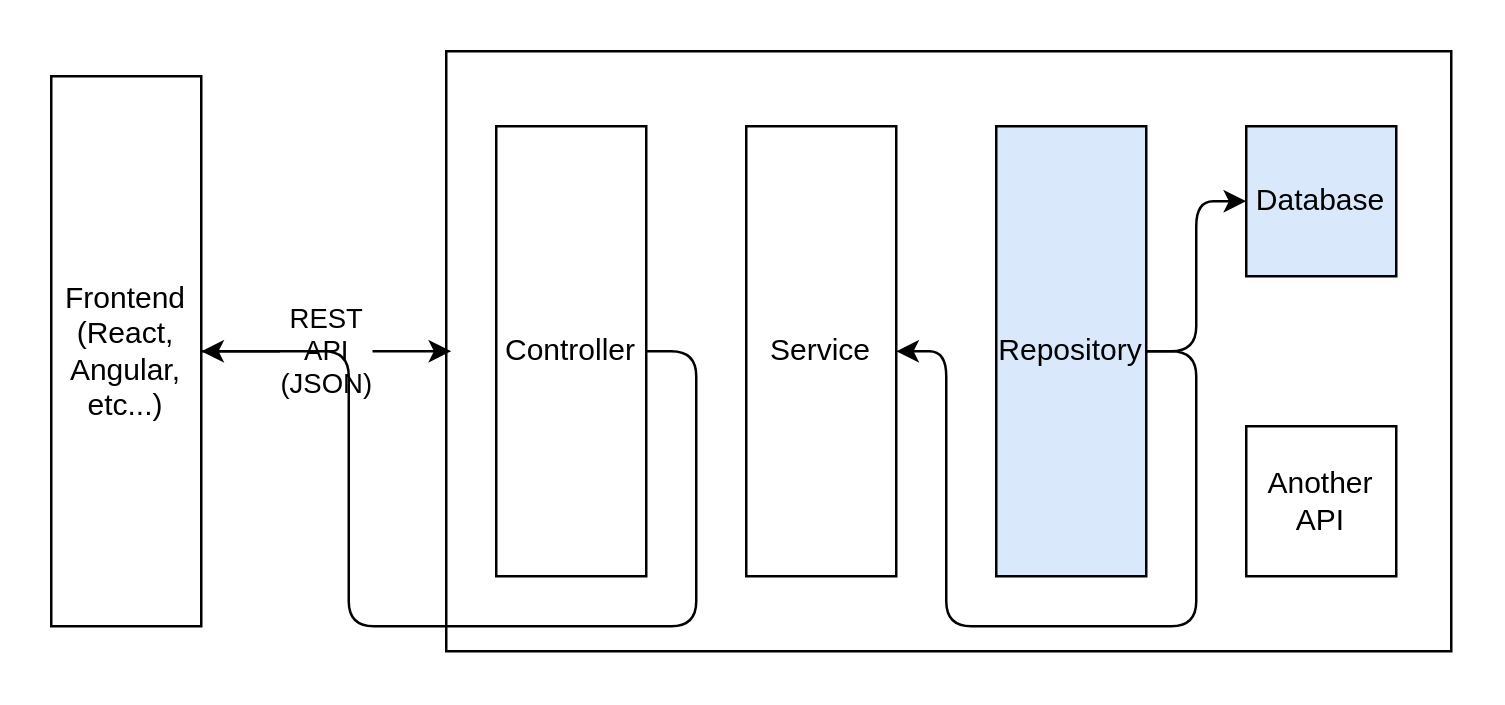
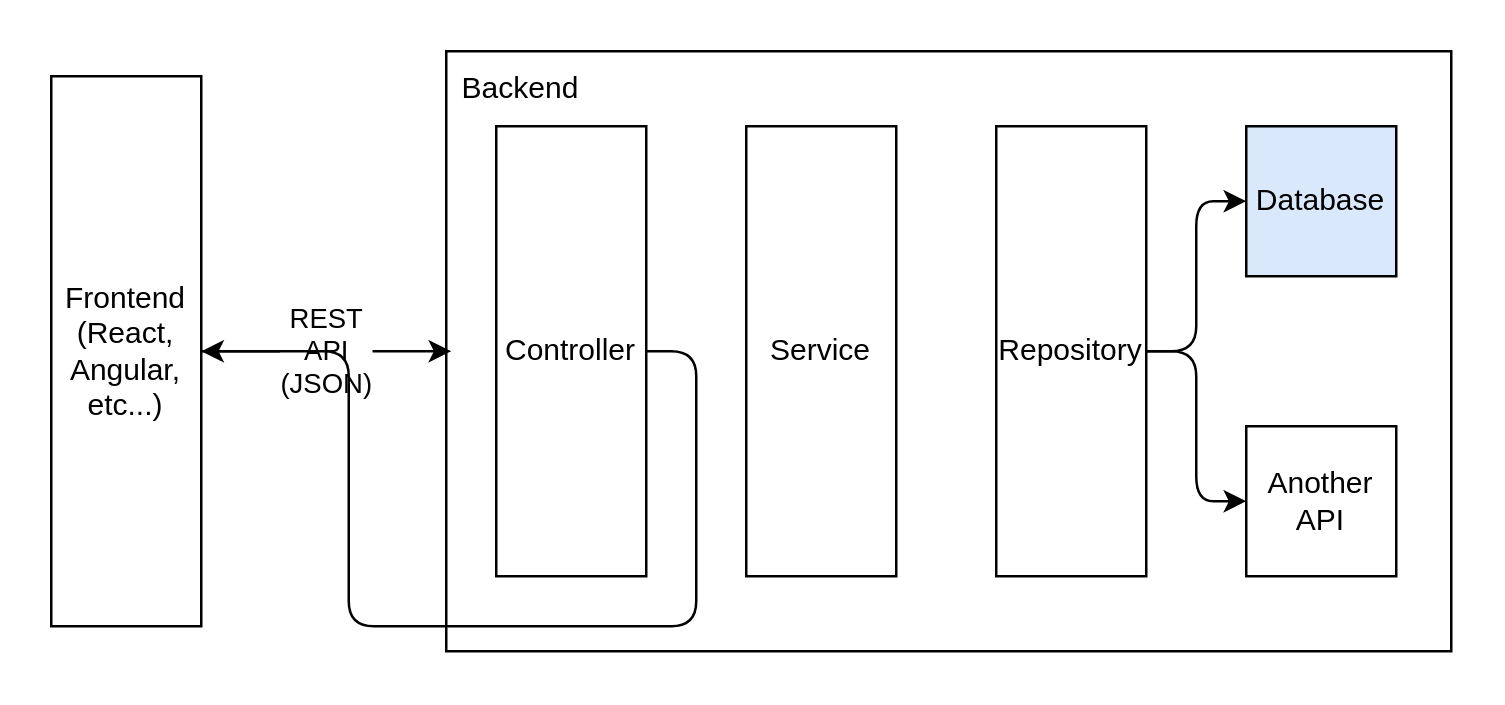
  <mxCell id="0" />
  <mxCell id="1" parent="0" />
  <mxCell id="2" value="" style="rounded=0;whiteSpace=wrap;html=1;" vertex="1" parent="1"><mxGeometry x="178" y="20" width="402" height="240" as="geometry" /></mxCell>
  <mxCell id="3" value="REST&lt;br&gt;API&lt;br&gt;(JSON)" style="edgeStyle=orthogonalEdgeStyle;rounded=1;orthogonalLoop=1;jettySize=auto;html=1;exitX=1;exitY=0.5;exitDx=0;exitDy=0;" edge="1" parent="1" source="4"><mxGeometry relative="1" as="geometry"><mxPoint x="180" y="140" as="targetPoint" /></mxGeometry></mxCell>
  <mxCell id="4" value="Frontend&lt;br&gt;(React, Angular, etc...)" style="rounded=0;whiteSpace=wrap;html=1;" vertex="1" parent="1"><mxGeometry x="20" y="30" width="60" height="220" as="geometry" /></mxCell>
  <mxCell id="5" style="edgeStyle=orthogonalEdgeStyle;rounded=1;orthogonalLoop=1;jettySize=auto;html=1;exitX=1;exitY=0.5;exitDx=0;exitDy=0;" edge="1" parent="1" source="6" target="4"><mxGeometry relative="1" as="geometry" /></mxCell>
  <mxCell id="6" value="Controller" style="rounded=0;whiteSpace=wrap;html=1;" vertex="1" parent="1"><mxGeometry x="198" y="50" width="60" height="180" as="geometry" /></mxCell>
  <mxCell id="7" value="Service" style="rounded=0;whiteSpace=wrap;html=1;" vertex="1" parent="1"><mxGeometry x="298" y="50" width="60" height="180" as="geometry" /></mxCell>
  <mxCell id="8" style="edgeStyle=orthogonalEdgeStyle;rounded=1;orthogonalLoop=1;jettySize=auto;html=1;exitX=1;exitY=0.5;exitDx=0;exitDy=0;" edge="1" parent="1" source="10" target="11"><mxGeometry relative="1" as="geometry" /></mxCell>
- <mxCell id="9" style="edgeStyle=orthogonalEdgeStyle;rounded=1;orthogonalLoop=1;jettySize=auto;html=1;exitX=1;exitY=0.5;exitDx=0;exitDy=0;" edge="1" parent="1" source="10" target="7"><mxGeometry relative="1" as="geometry" /></mxCell>
- <mxCell id="10" value="Repository" style="rounded=0;whiteSpace=wrap;html=1;fillColor=#dae8fc;" vertex="1" parent="1"><mxGeometry x="398" y="50" width="60" height="180" as="geometry" /></mxCell>
+ <mxCell id="9" style="edgeStyle=orthogonalEdgeStyle;rounded=1;orthogonalLoop=1;jettySize=auto;html=1;exitX=1;exitY=0.5;exitDx=0;exitDy=0;" edge="1" parent="1" source="10" target="12"><mxGeometry relative="1" as="geometry" /></mxCell>
+ <mxCell id="10" value="Repository" style="rounded=0;whiteSpace=wrap;html=1;" vertex="1" parent="1"><mxGeometry x="398" y="50" width="60" height="180" as="geometry" /></mxCell>
  <mxCell id="11" value="Database" style="rounded=0;whiteSpace=wrap;html=1;fillColor=#dae8fc;" vertex="1" parent="1"><mxGeometry x="498" y="50" width="60" height="60" as="geometry" /></mxCell>
  <mxCell id="12" value="Another API" style="rounded=0;whiteSpace=wrap;html=1;" vertex="1" parent="1"><mxGeometry x="498" y="170" width="60" height="60" as="geometry" /></mxCell>
+ <mxCell id="13" value="Backend" style="text;html=1;strokeColor=none;fillColor=none;align=center;verticalAlign=middle;whiteSpace=wrap;rounded=0;" vertex="1" parent="1"><mxGeometry x="178" y="20" width="60" height="30" as="geometry" /></mxCell>
